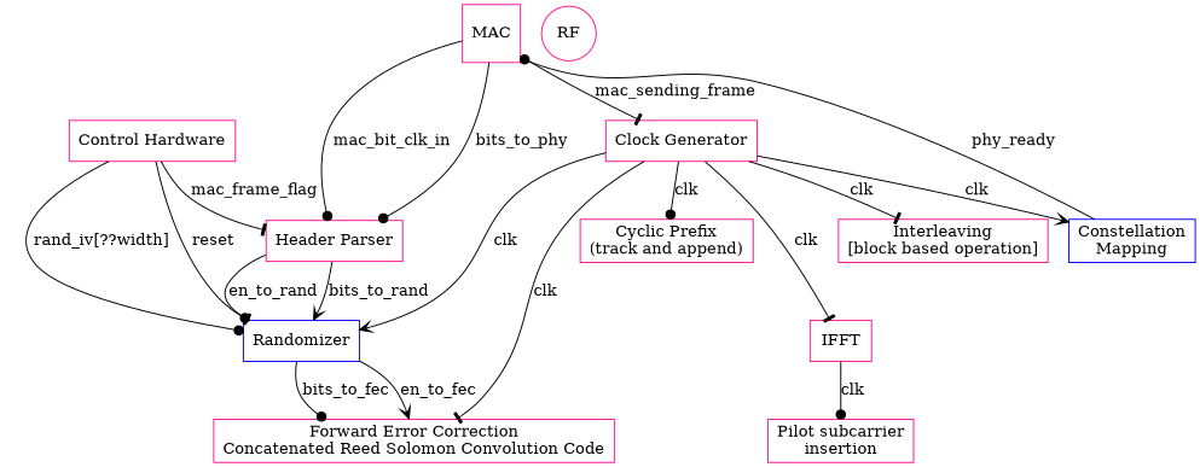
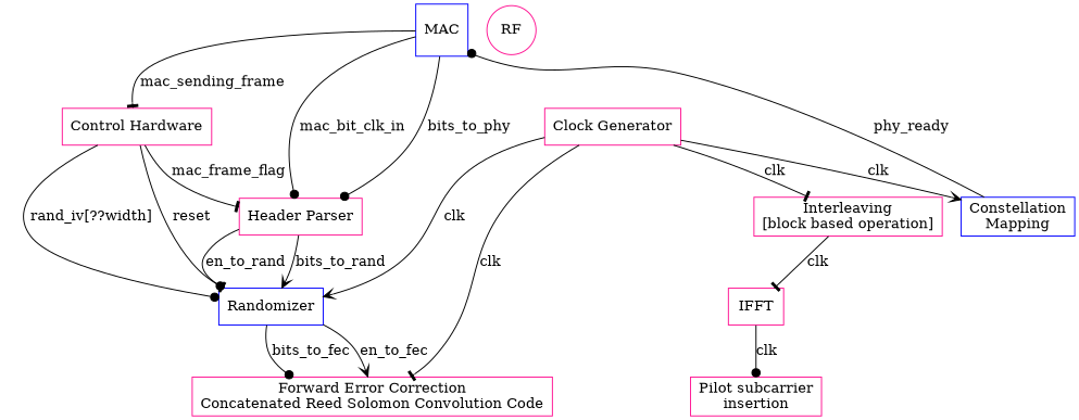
  digraph {
    node [color=deeppink shape=box]
    edge [arrowhead=dot]
-   n1 [label=MAC shape=square]
+   n1 [color=blue label=MAC shape=square]
    n2 [label="Control Hardware"]
    n3 [label="Header Parser"]
    n4 [color=blue label=Randomizer]
    n5 [label="Clock Generator"]
    n6 [label="Forward Error Correction\nConcatenated Reed Solomon Convolution Code"]
    n7 [label="Interleaving\n[block based operation]"]
    n8 [color=blue label="Constellation\nMapping"]
    n9 [label=IFFT]
-   n10 [label="Cyclic Prefix\n(track and append)"]
    n11 [label="Pilot subcarrier\ninsertion"]
    n12 [label=RF shape=circle]
-   n1 -> n5 [arrowhead=tee label=mac_sending_frame]
+   n1 -> n2 [arrowhead=tee label=mac_sending_frame]
    n1 -> n3 [label=bits_to_phy]
    n1 -> n3 [label=mac_bit_clk_in]
    n2 -> n3 [arrowhead=tee label=mac_frame_flag]
    n2 -> n4 [label=reset]
    n2 -> n4 [label="rand_iv[??width]"]
    n3 -> n4 [arrowhead=vee label=bits_to_rand]
    n3 -> n4 [arrowhead=tee label=en_to_rand]
    n4 -> n6 [label=bits_to_fec]
    n4 -> n6 [arrowhead=vee label=en_to_fec]
    n5 -> n4 [arrowhead=vee label=clk]
    n5 -> n6 [arrowhead=tee label=clk]
    n5 -> n7 [arrowhead=tee label=clk]
    n5 -> n8 [arrowhead=vee label=clk]
-   n5 -> n9 [arrowhead=tee label=clk]
-   n5 -> n10 [label=clk]
+   n7 -> n9 [arrowhead=tee label=clk]
    n8 -> n1 [label=phy_ready]
    n9 -> n11 [label=clk]
  }
